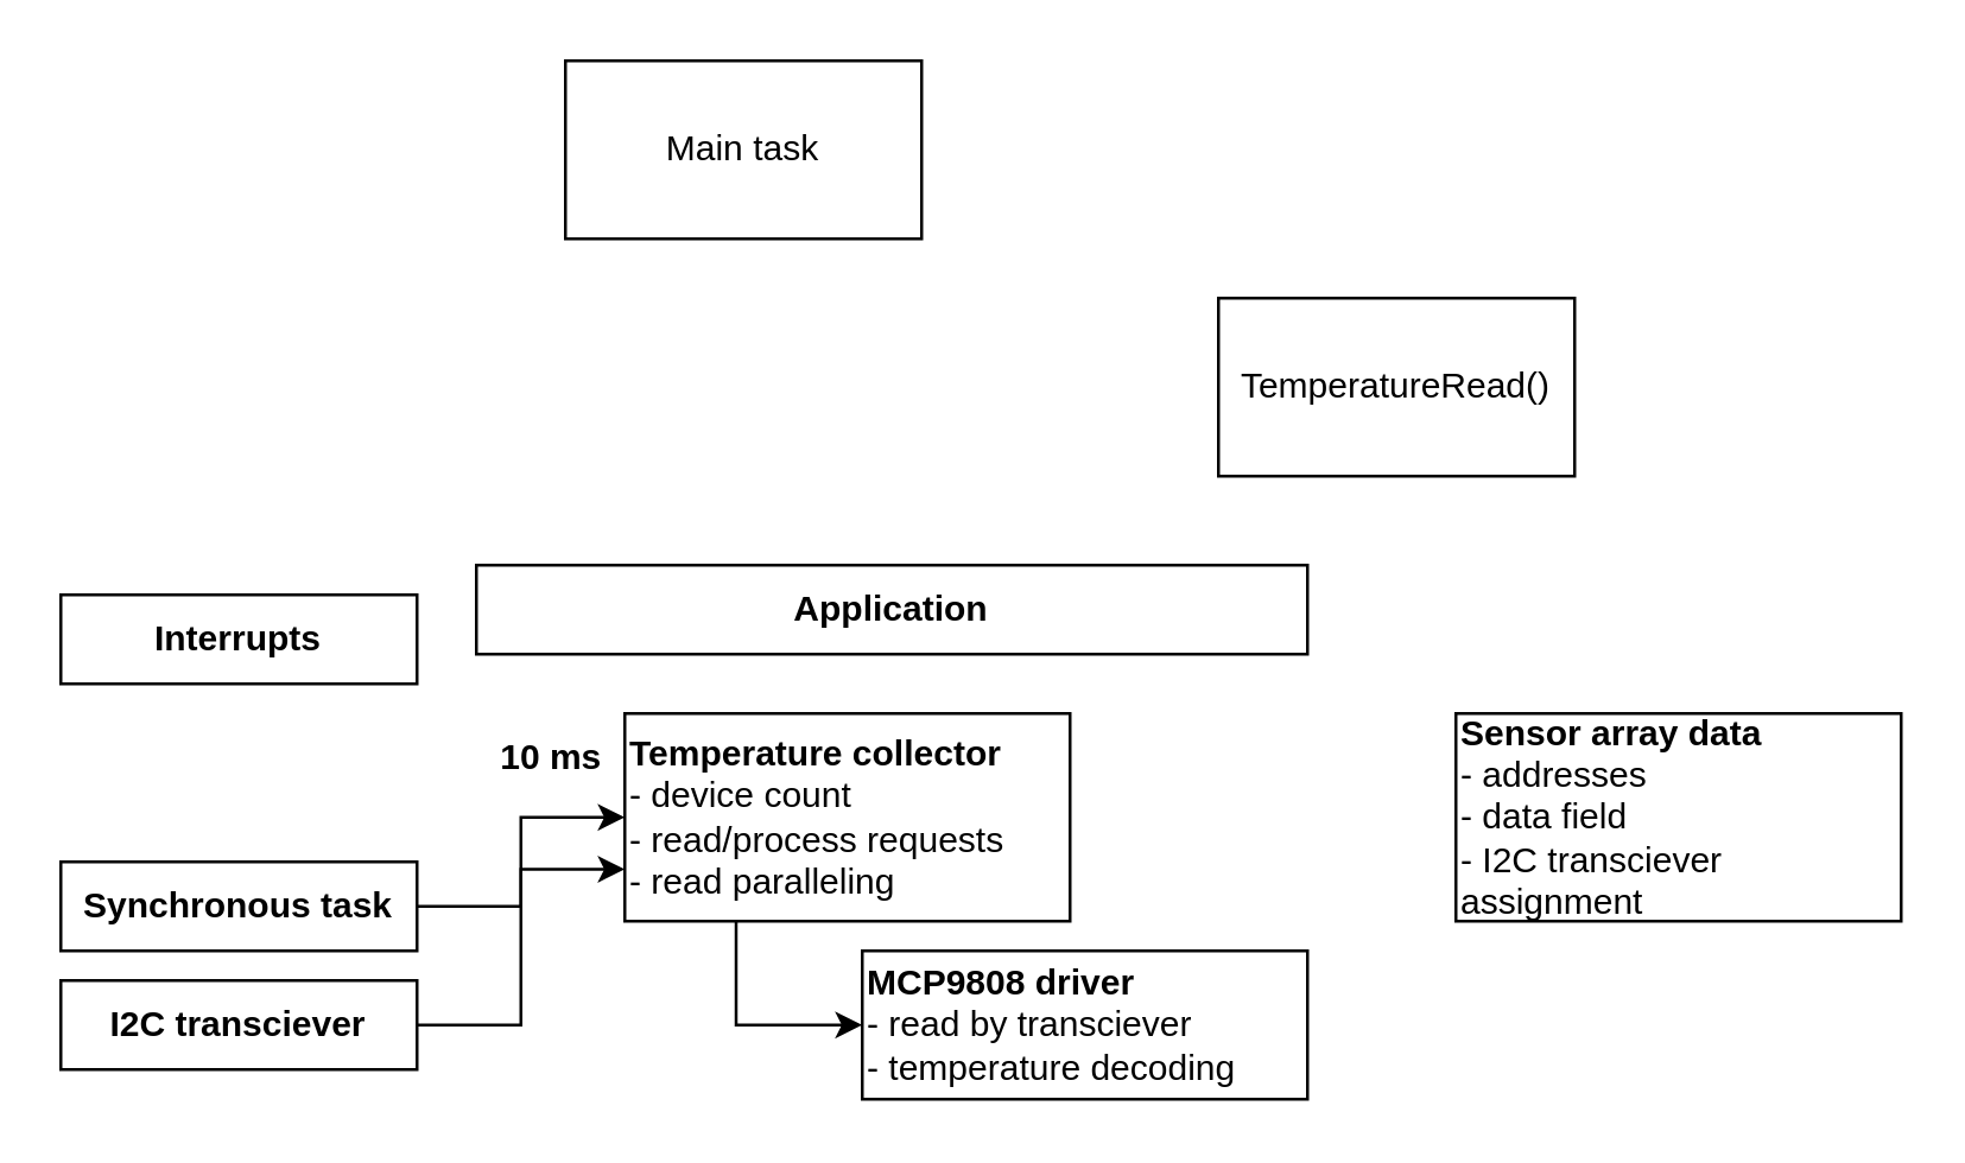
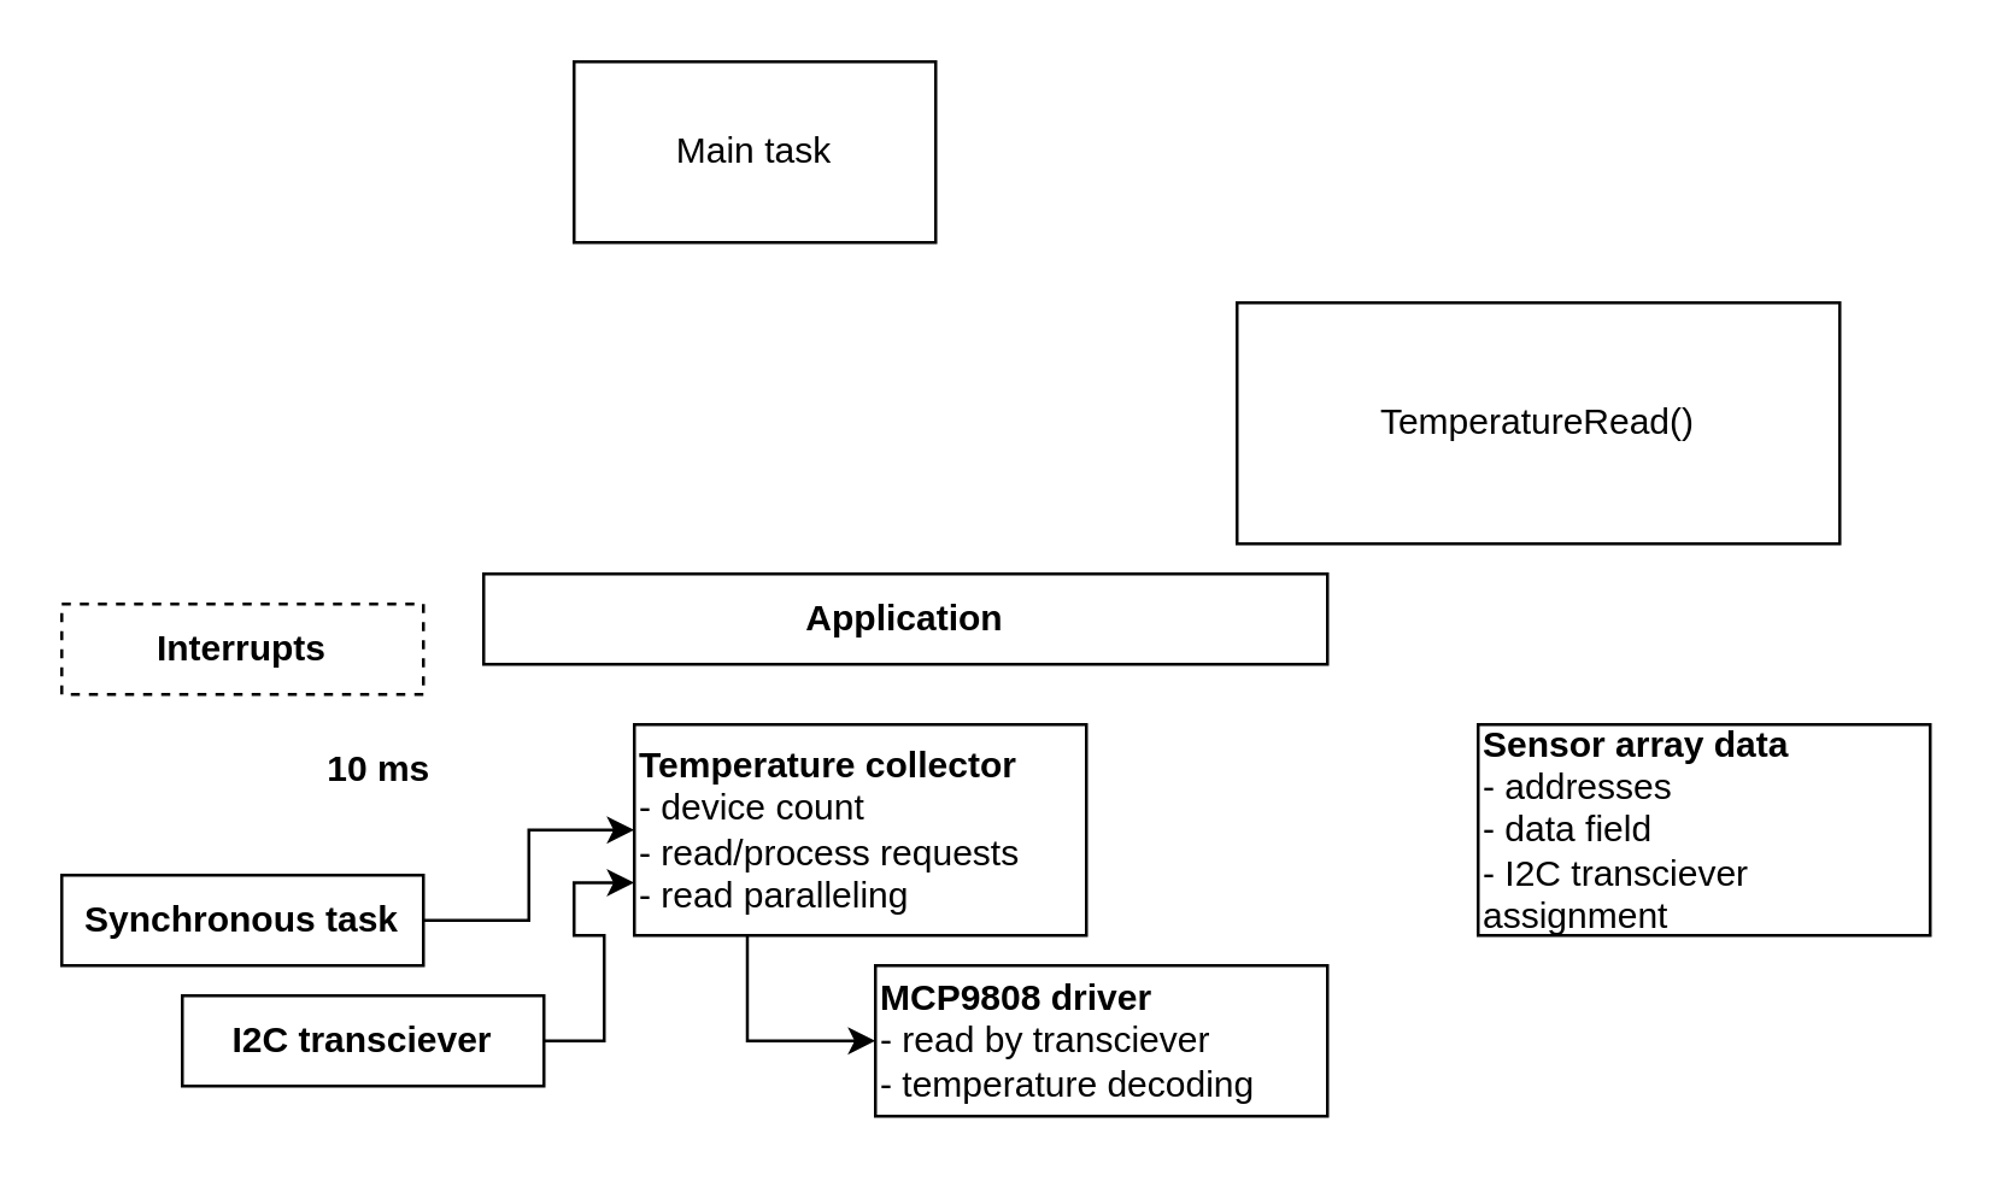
  <mxCell id="0" />
  <mxCell id="1" parent="0" />
  <mxCell id="2" value="Main task" style="rounded=0;whiteSpace=wrap;html=1;" parent="1" vertex="1"><mxGeometry x="190" y="20" width="120" height="60" as="geometry" /></mxCell>
- <mxCell id="3" value="TemperatureRead()" style="rounded=0;whiteSpace=wrap;html=1;" parent="1" vertex="1"><mxGeometry x="410" y="100" width="120" height="60" as="geometry" /></mxCell>
+ <mxCell id="3" value="TemperatureRead()" style="rounded=0;whiteSpace=wrap;html=1;" parent="1" vertex="1"><mxGeometry x="410" y="100" width="200" height="80" as="geometry" /></mxCell>
  <mxCell id="4" value="&lt;b&gt;Application&lt;/b&gt;" style="rounded=0;whiteSpace=wrap;html=1;" vertex="1" parent="1"><mxGeometry x="160" y="190" width="280" height="30" as="geometry" /></mxCell>
  <mxCell id="5" value="&lt;b&gt;Sensor array data&lt;/b&gt;&lt;br&gt;- addresses&lt;br&gt;- data field&lt;br&gt;- I2C transciever assignment" style="rounded=0;whiteSpace=wrap;html=1;align=left;" vertex="1" parent="1"><mxGeometry x="490" y="240" width="150" height="70" as="geometry" /></mxCell>
  <mxCell id="6" style="edgeStyle=orthogonalEdgeStyle;rounded=0;orthogonalLoop=1;jettySize=auto;html=1;exitX=0.25;exitY=1;exitDx=0;exitDy=0;entryX=0;entryY=0.5;entryDx=0;entryDy=0;" edge="1" parent="1" source="7" target="8"><mxGeometry relative="1" as="geometry" /></mxCell>
  <mxCell id="7" value="&lt;b&gt;Temperature collector&lt;/b&gt;&lt;br&gt;- device count&lt;br&gt;- read/process requests&lt;br&gt;- read paralleling" style="rounded=0;whiteSpace=wrap;html=1;align=left;" vertex="1" parent="1"><mxGeometry x="210" y="240" width="150" height="70" as="geometry" /></mxCell>
  <mxCell id="8" value="&lt;b&gt;MCP9808 driver&lt;br&gt;&lt;/b&gt;- read by transciever&lt;br&gt;- temperature decoding" style="rounded=0;whiteSpace=wrap;html=1;align=left;" vertex="1" parent="1"><mxGeometry x="290" y="320" width="150" height="50" as="geometry" /></mxCell>
- <mxCell id="9" value="&lt;b&gt;Interrupts&lt;/b&gt;" style="rounded=0;whiteSpace=wrap;html=1;" vertex="1" parent="1"><mxGeometry x="20" y="200" width="120" height="30" as="geometry" /></mxCell>
- <mxCell id="10" value="&lt;b&gt;10 ms&lt;/b&gt;" style="text;html=1;align=center;verticalAlign=middle;resizable=0;points=[];autosize=1;" vertex="1" parent="1"><mxGeometry x="160" y="245" width="50" height="20" as="geometry" /></mxCell>
+ <mxCell id="9" value="&lt;b&gt;Interrupts&lt;/b&gt;" style="rounded=0;whiteSpace=wrap;html=1;dashed=1;" vertex="1" parent="1"><mxGeometry x="20" y="200" width="120" height="30" as="geometry" /></mxCell>
+ <mxCell id="10" value="&lt;b&gt;10 ms&lt;/b&gt;" style="text;html=1;align=center;verticalAlign=middle;resizable=0;points=[];autosize=1;" vertex="1" parent="1"><mxGeometry x="100" y="245" width="50" height="20" as="geometry" /></mxCell>
  <mxCell id="11" style="edgeStyle=orthogonalEdgeStyle;rounded=0;orthogonalLoop=1;jettySize=auto;html=1;exitX=1;exitY=0.5;exitDx=0;exitDy=0;entryX=0;entryY=0.5;entryDx=0;entryDy=0;" edge="1" parent="1" source="12" target="7"><mxGeometry relative="1" as="geometry" /></mxCell>
  <mxCell id="12" value="&lt;b&gt;Synchronous task&lt;/b&gt;" style="rounded=0;whiteSpace=wrap;html=1;" vertex="1" parent="1"><mxGeometry x="20" y="290" width="120" height="30" as="geometry" /></mxCell>
  <mxCell id="13" style="edgeStyle=orthogonalEdgeStyle;rounded=0;orthogonalLoop=1;jettySize=auto;html=1;exitX=1;exitY=0.5;exitDx=0;exitDy=0;entryX=0;entryY=0.75;entryDx=0;entryDy=0;" edge="1" parent="1" source="14" target="7"><mxGeometry relative="1" as="geometry" /></mxCell>
- <mxCell id="14" value="&lt;b&gt;I2C transciever&lt;/b&gt;" style="rounded=0;whiteSpace=wrap;html=1;" vertex="1" parent="1"><mxGeometry x="20" y="330" width="120" height="30" as="geometry" /></mxCell>
+ <mxCell id="14" value="&lt;b&gt;I2C transciever&lt;/b&gt;" style="rounded=0;whiteSpace=wrap;html=1;" vertex="1" parent="1"><mxGeometry x="60" y="330" width="120" height="30" as="geometry" /></mxCell>
